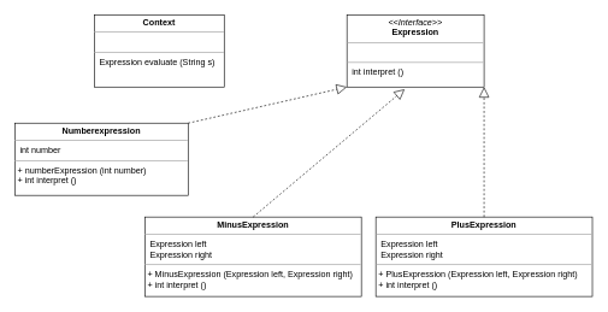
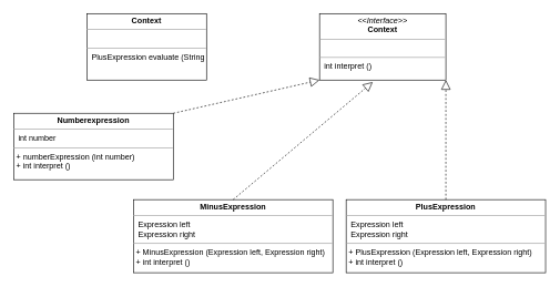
  <mxCell id="0" />
  <mxCell id="1" parent="0" />
- <mxCell id="2" value="&lt;p style=&quot;margin:0px;margin-top:4px;text-align:center;&quot;&gt;&lt;i&gt;&amp;lt;&amp;lt;Interface&amp;gt;&amp;gt;&lt;/i&gt;&lt;br&gt;&lt;b&gt;Expression&lt;/b&gt;&lt;/p&gt;&lt;hr size=&quot;1&quot;&gt;&lt;p style=&quot;margin:0px;margin-left:4px;&quot;&gt;&lt;br&gt;&lt;/p&gt;&lt;hr size=&quot;1&quot;&gt;&lt;p style=&quot;margin:0px;margin-left:4px;&quot;&gt;&amp;nbsp;int interpret ()&lt;/p&gt;" style="verticalAlign=top;align=left;overflow=fill;fontSize=12;fontFamily=Helvetica;html=1;" vertex="1" parent="1"><mxGeometry x="480" y="20" width="190" height="100" as="geometry" /></mxCell>
- <mxCell id="3" value="&lt;p style=&quot;margin:0px;margin-top:4px;text-align:center;&quot;&gt;&lt;b&gt;Context&lt;/b&gt;&lt;/p&gt;&lt;hr size=&quot;1&quot;&gt;&lt;p style=&quot;margin:0px;margin-left:4px;&quot;&gt;&lt;br&gt;&lt;/p&gt;&lt;hr size=&quot;1&quot;&gt;&lt;p style=&quot;margin:0px;margin-left:4px;&quot;&gt;&amp;nbsp;Expression evaluate (String s)&lt;/p&gt;" style="verticalAlign=top;align=left;overflow=fill;fontSize=12;fontFamily=Helvetica;html=1;" vertex="1" parent="1"><mxGeometry x="130" y="20" width="180" height="100" as="geometry" /></mxCell>
+ <mxCell id="2" value="&lt;p style=&quot;margin:0px;margin-top:4px;text-align:center;&quot;&gt;&lt;i&gt;&amp;lt;&amp;lt;Interface&amp;gt;&amp;gt;&lt;/i&gt;&lt;br&gt;&lt;b&gt;Context&lt;/b&gt;&lt;/p&gt;&lt;hr size=&quot;1&quot;&gt;&lt;p style=&quot;margin:0px;margin-left:4px;&quot;&gt;&lt;br&gt;&lt;/p&gt;&lt;hr size=&quot;1&quot;&gt;&lt;p style=&quot;margin:0px;margin-left:4px;&quot;&gt;&amp;nbsp;int interpret ()&lt;/p&gt;" style="verticalAlign=top;align=left;overflow=fill;fontSize=12;fontFamily=Helvetica;html=1;" vertex="1" parent="1"><mxGeometry x="480" y="20" width="190" height="100" as="geometry" /></mxCell>
+ <mxCell id="3" value="&lt;p style=&quot;margin:0px;margin-top:4px;text-align:center;&quot;&gt;&lt;b&gt;Context&lt;/b&gt;&lt;/p&gt;&lt;hr size=&quot;1&quot;&gt;&lt;p style=&quot;margin:0px;margin-left:4px;&quot;&gt;&lt;br&gt;&lt;/p&gt;&lt;hr size=&quot;1&quot;&gt;&lt;p style=&quot;margin:0px;margin-left:4px;&quot;&gt;&amp;nbsp;PlusExpression evaluate (String s)&lt;/p&gt;" style="verticalAlign=top;align=left;overflow=fill;fontSize=12;fontFamily=Helvetica;html=1;" vertex="1" parent="1"><mxGeometry x="130" y="20" width="180" height="100" as="geometry" /></mxCell>
  <mxCell id="4" value="&lt;p style=&quot;margin:0px;margin-top:4px;text-align:center;&quot;&gt;&lt;b&gt;MinusExpression&lt;/b&gt;&lt;/p&gt;&lt;hr size=&quot;1&quot;&gt;&lt;p style=&quot;margin:0px;margin-left:4px;&quot;&gt;&amp;nbsp;Expression left&lt;/p&gt;&lt;p style=&quot;margin:0px;margin-left:4px;&quot;&gt;&amp;nbsp;Expression right&lt;/p&gt;&lt;hr size=&quot;1&quot;&gt;&lt;p style=&quot;margin:0px;margin-left:4px;&quot;&gt;+ MinusExpression (Expression left, Expression right)&lt;/p&gt;&lt;p style=&quot;margin:0px;margin-left:4px;&quot;&gt;+ int interpret ()&lt;/p&gt;" style="verticalAlign=top;align=left;overflow=fill;fontSize=12;fontFamily=Helvetica;html=1;" vertex="1" parent="1"><mxGeometry x="200" y="300" width="300" height="110" as="geometry" /></mxCell>
  <mxCell id="5" value="&lt;p style=&quot;margin:0px;margin-top:4px;text-align:center;&quot;&gt;&lt;b&gt;Numberexpression&lt;/b&gt;&lt;/p&gt;&lt;hr size=&quot;1&quot;&gt;&lt;p style=&quot;margin:0px;margin-left:4px;&quot;&gt;&amp;nbsp;int number&lt;/p&gt;&lt;hr size=&quot;1&quot;&gt;&lt;p style=&quot;margin:0px;margin-left:4px;&quot;&gt;+ numberExpression (int number)&lt;/p&gt;&lt;p style=&quot;margin:0px;margin-left:4px;&quot;&gt;+ int interpret ()&lt;/p&gt;" style="verticalAlign=top;align=left;overflow=fill;fontSize=12;fontFamily=Helvetica;html=1;" vertex="1" parent="1"><mxGeometry x="20" y="170" width="240" height="100" as="geometry" /></mxCell>
  <mxCell id="6" value="&lt;p style=&quot;margin:0px;margin-top:4px;text-align:center;&quot;&gt;&lt;b&gt;PlusExpression&lt;/b&gt;&lt;/p&gt;&lt;hr size=&quot;1&quot;&gt;&lt;p style=&quot;margin:0px;margin-left:4px;&quot;&gt;&amp;nbsp;Expression left&lt;/p&gt;&lt;p style=&quot;margin:0px;margin-left:4px;&quot;&gt;&amp;nbsp;Expression right&lt;/p&gt;&lt;hr size=&quot;1&quot;&gt;&lt;p style=&quot;margin:0px;margin-left:4px;&quot;&gt;+ PlusExpression (Expression left, Expression right)&lt;/p&gt;&lt;p style=&quot;margin:0px;margin-left:4px;&quot;&gt;+ int interpret ()&lt;/p&gt;" style="verticalAlign=top;align=left;overflow=fill;fontSize=12;fontFamily=Helvetica;html=1;" vertex="1" parent="1"><mxGeometry x="520" y="300" width="300" height="110" as="geometry" /></mxCell>
  <mxCell id="7" value="" style="endArrow=block;dashed=1;endFill=0;endSize=12;html=1;rounded=0;entryX=0;entryY=1;entryDx=0;entryDy=0;exitX=1;exitY=0;exitDx=0;exitDy=0;" edge="1" parent="1" source="5" target="2"><mxGeometry width="160" relative="1" as="geometry"><mxPoint x="330" y="430" as="sourcePoint" /><mxPoint x="490" y="430" as="targetPoint" /></mxGeometry></mxCell>
  <mxCell id="8" value="" style="endArrow=block;dashed=1;endFill=0;endSize=12;html=1;rounded=0;entryX=0.421;entryY=1.03;entryDx=0;entryDy=0;entryPerimeter=0;exitX=0.5;exitY=0;exitDx=0;exitDy=0;" edge="1" parent="1" source="4" target="2"><mxGeometry width="160" relative="1" as="geometry"><mxPoint x="330" y="430" as="sourcePoint" /><mxPoint x="490" y="430" as="targetPoint" /></mxGeometry></mxCell>
  <mxCell id="9" value="" style="endArrow=block;dashed=1;endFill=0;endSize=12;html=1;rounded=0;entryX=1;entryY=1;entryDx=0;entryDy=0;exitX=0.5;exitY=0;exitDx=0;exitDy=0;" edge="1" parent="1" source="6" target="2"><mxGeometry width="160" relative="1" as="geometry"><mxPoint x="330" y="430" as="sourcePoint" /><mxPoint x="490" y="430" as="targetPoint" /></mxGeometry></mxCell>
